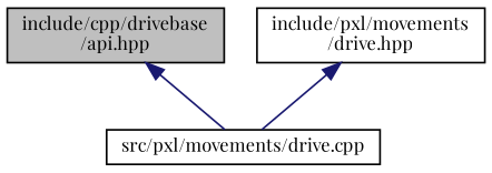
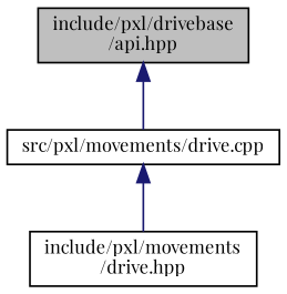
  digraph {
    fontname="Playfair Display"
    node [color=black fillcolor=white fontname="Playfair Display" fontsize=10 shape=record style=filled]
    edge [color=midnightblue dir=back fontname="Playfair Display" fontsize=10 labelfontname=Helvetica labelfontsize=10 style=solid]
-   n1 [fillcolor=grey75 fontcolor=black height=0.2 label="include/cpp/drivebase\l/api.hpp" width=0.4]
+   n1 [fillcolor=grey75 fontcolor=black height=0.2 label="include/pxl/drivebase\l/api.hpp" width=0.4]
    n2 [height=0.2 label="src/pxl/movements/drive.cpp" width=0.4]
    n3 [height=0.2 label="include/pxl/movements\l/drive.hpp" width=0.4]
    n1 -> n2
-   n3 -> n2
+   n2 -> n3
  }
